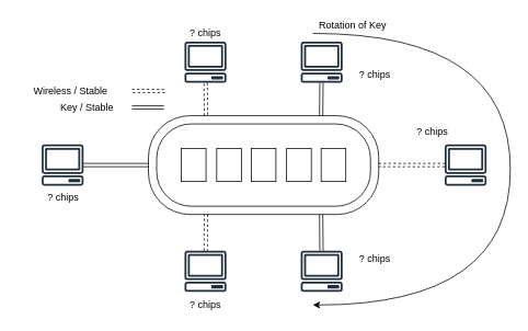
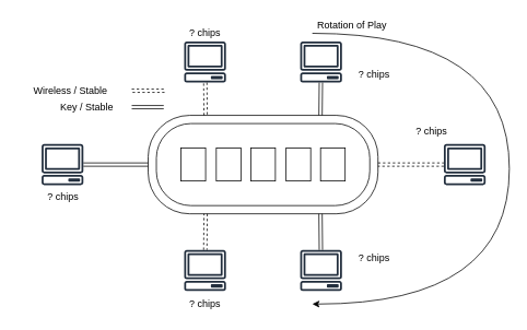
  <mxCell id="0" />
  <mxCell id="1" parent="0" />
  <mxCell id="2" value="" style="rounded=1;whiteSpace=wrap;html=1;arcSize=42;" parent="1" vertex="1"><mxGeometry x="180" y="140" width="280" height="120" as="geometry" /></mxCell>
  <mxCell id="3" value="" style="rounded=1;whiteSpace=wrap;html=1;arcSize=42;" parent="1" vertex="1"><mxGeometry x="189.99" y="150" width="260.01" height="100" as="geometry" /></mxCell>
  <mxCell id="4" value="" style="rounded=0;whiteSpace=wrap;html=1;fontSize=32;spacing=2;verticalAlign=top;spacingTop=-2;" parent="1" vertex="1"><mxGeometry x="220" y="180" width="30" height="40" as="geometry" /></mxCell>
  <mxCell id="5" value="" style="rounded=0;whiteSpace=wrap;html=1;fontSize=32;spacing=2;verticalAlign=top;spacingTop=-2;" parent="1" vertex="1"><mxGeometry x="263" y="180" width="30" height="40" as="geometry" /></mxCell>
  <mxCell id="6" value="" style="rounded=0;whiteSpace=wrap;html=1;fontSize=32;spacing=2;verticalAlign=top;spacingTop=-2;" parent="1" vertex="1"><mxGeometry x="305" y="180" width="30" height="40" as="geometry" /></mxCell>
  <mxCell id="7" value="" style="rounded=0;whiteSpace=wrap;html=1;" parent="1" vertex="1"><mxGeometry x="390" y="180" width="30" height="40" as="geometry" /></mxCell>
  <mxCell id="8" value="" style="rounded=0;whiteSpace=wrap;html=1;" parent="1" vertex="1"><mxGeometry x="348" y="180" width="30" height="40" as="geometry" /></mxCell>
  <mxCell id="9" value="" style="outlineConnect=0;fontColor=#232F3E;gradientColor=none;fillColor=#232F3E;strokeColor=none;dashed=0;verticalLabelPosition=bottom;verticalAlign=top;align=center;html=1;fontSize=12;fontStyle=0;aspect=fixed;pointerEvents=1;shape=mxgraph.aws4.client;" parent="1" vertex="1"><mxGeometry x="50" y="175" width="51.32" height="50" as="geometry" /></mxCell>
  <mxCell id="10" value="" style="outlineConnect=0;fontColor=#232F3E;gradientColor=none;fillColor=#232F3E;strokeColor=none;dashed=0;verticalLabelPosition=bottom;verticalAlign=top;align=center;html=1;fontSize=12;fontStyle=0;aspect=fixed;pointerEvents=1;shape=mxgraph.aws4.client;" parent="1" vertex="1"><mxGeometry x="223.68" y="304" width="51.32" height="50" as="geometry" /></mxCell>
  <mxCell id="11" value="" style="outlineConnect=0;fontColor=#232F3E;gradientColor=none;fillColor=#232F3E;strokeColor=none;dashed=0;verticalLabelPosition=bottom;verticalAlign=top;align=center;html=1;fontSize=12;fontStyle=0;aspect=fixed;pointerEvents=1;shape=mxgraph.aws4.client;" parent="1" vertex="1"><mxGeometry x="365" y="304" width="51.32" height="50" as="geometry" /></mxCell>
  <mxCell id="12" value="" style="outlineConnect=0;fontColor=#232F3E;gradientColor=none;fillColor=#232F3E;strokeColor=none;dashed=0;verticalLabelPosition=bottom;verticalAlign=top;align=center;html=1;fontSize=12;fontStyle=0;aspect=fixed;pointerEvents=1;shape=mxgraph.aws4.client;" parent="1" vertex="1"><mxGeometry x="223.68" y="50" width="51.32" height="50" as="geometry" /></mxCell>
  <mxCell id="13" value="" style="outlineConnect=0;fontColor=#232F3E;gradientColor=none;fillColor=#232F3E;strokeColor=none;dashed=0;verticalLabelPosition=bottom;verticalAlign=top;align=center;html=1;fontSize=12;fontStyle=0;aspect=fixed;pointerEvents=1;shape=mxgraph.aws4.client;" parent="1" vertex="1"><mxGeometry x="365" y="50" width="51.32" height="50" as="geometry" /></mxCell>
  <mxCell id="14" value="" style="outlineConnect=0;fontColor=#232F3E;gradientColor=none;fillColor=#232F3E;strokeColor=none;dashed=0;verticalLabelPosition=bottom;verticalAlign=top;align=center;html=1;fontSize=12;fontStyle=0;aspect=fixed;pointerEvents=1;shape=mxgraph.aws4.client;" parent="1" vertex="1"><mxGeometry x="540" y="175" width="51.32" height="50" as="geometry" /></mxCell>
  <mxCell id="15" value="" style="curved=1;endArrow=classic;html=1;" parent="1" edge="1"><mxGeometry width="50" height="50" relative="1" as="geometry"><mxPoint x="380" y="40" as="sourcePoint" /><mxPoint x="380" y="370" as="targetPoint" /><Array as="points"><mxPoint x="620" y="40" /><mxPoint x="620" y="370" /></Array></mxGeometry></mxCell>
- <mxCell id="16" value="Rotation of Key" style="text;html=1;align=center;verticalAlign=middle;resizable=0;points=[];autosize=1;" parent="1" vertex="1"><mxGeometry x="378" y="20" width="100" height="20" as="geometry" /></mxCell>
+ <mxCell id="16" value="Rotation of Play" style="text;html=1;align=center;verticalAlign=middle;resizable=0;points=[];autosize=1;" parent="1" vertex="1"><mxGeometry x="378" y="20" width="100" height="20" as="geometry" /></mxCell>
  <mxCell id="17" value="" style="endArrow=classic;html=1;entryX=0;entryY=0.5;entryDx=0;entryDy=0;shape=link;" parent="1" source="9" target="2" edge="1"><mxGeometry width="50" height="50" relative="1" as="geometry"><mxPoint x="110" y="220" as="sourcePoint" /><mxPoint x="160" y="170" as="targetPoint" /></mxGeometry></mxCell>
  <mxCell id="18" value="" style="endArrow=classic;html=1;entryX=0.25;entryY=0;entryDx=0;entryDy=0;dashed=1;shape=link;" parent="1" source="12" target="2" edge="1"><mxGeometry width="50" height="50" relative="1" as="geometry"><mxPoint x="140" y="150" as="sourcePoint" /><mxPoint x="190" y="100" as="targetPoint" /></mxGeometry></mxCell>
  <mxCell id="19" value="" style="endArrow=classic;html=1;entryX=0.75;entryY=0;entryDx=0;entryDy=0;shape=link;" parent="1" source="13" target="2" edge="1"><mxGeometry width="50" height="50" relative="1" as="geometry"><mxPoint x="259.594" y="110" as="sourcePoint" /><mxPoint x="260" y="150" as="targetPoint" /></mxGeometry></mxCell>
  <mxCell id="20" value="" style="endArrow=classic;html=1;entryX=0.25;entryY=1;entryDx=0;entryDy=0;dashed=1;shape=link;" parent="1" source="10" target="2" edge="1"><mxGeometry width="50" height="50" relative="1" as="geometry"><mxPoint x="160" y="310" as="sourcePoint" /><mxPoint x="210" y="260" as="targetPoint" /></mxGeometry></mxCell>
  <mxCell id="21" value="" style="endArrow=classic;html=1;entryX=1;entryY=0.5;entryDx=0;entryDy=0;dashed=1;shape=link;" parent="1" source="14" target="2" edge="1"><mxGeometry width="50" height="50" relative="1" as="geometry"><mxPoint x="259.594" y="110" as="sourcePoint" /><mxPoint x="260" y="150" as="targetPoint" /></mxGeometry></mxCell>
  <mxCell id="22" value="" style="endArrow=classic;html=1;shape=link;exitX=0.75;exitY=1;exitDx=0;exitDy=0;" parent="1" source="2" target="11" edge="1"><mxGeometry width="50" height="50" relative="1" as="geometry"><mxPoint x="378.406" y="270" as="sourcePoint" /><mxPoint x="378" y="310" as="targetPoint" /></mxGeometry></mxCell>
  <mxCell id="23" value="" style="group" parent="1" vertex="1" connectable="0"><mxGeometry x="20" y="80" width="180" height="60" as="geometry" /></mxCell>
  <mxCell id="24" value="" style="endArrow=classic;html=1;dashed=1;shape=link;" parent="23" edge="1"><mxGeometry width="50" height="50" relative="1" as="geometry"><mxPoint x="140" y="30" as="sourcePoint" /><mxPoint x="180" y="30" as="targetPoint" /></mxGeometry></mxCell>
  <mxCell id="25" value="" style="endArrow=classic;html=1;shape=link;" parent="23" edge="1"><mxGeometry width="50" height="50" relative="1" as="geometry"><mxPoint x="140" y="50" as="sourcePoint" /><mxPoint x="179" y="50" as="targetPoint" /></mxGeometry></mxCell>
  <mxCell id="26" value="Wireless / Stable" style="text;html=1;align=center;verticalAlign=middle;resizable=0;points=[];autosize=1;" parent="23" vertex="1"><mxGeometry y="20" width="130" height="20" as="geometry" /></mxCell>
  <mxCell id="27" value="Key / Stable" style="text;html=1;align=center;verticalAlign=middle;resizable=0;points=[];autosize=1;" parent="23" vertex="1"><mxGeometry x="40" y="40" width="90" height="20" as="geometry" /></mxCell>
  <mxCell id="28" value="? chips" style="text;html=1;align=center;verticalAlign=middle;resizable=0;points=[];autosize=1;fontSize=12;" vertex="1" parent="1"><mxGeometry x="224.34" y="30" width="50" height="20" as="geometry" /></mxCell>
  <mxCell id="29" value="? chips" style="text;html=1;align=center;verticalAlign=middle;resizable=0;points=[];autosize=1;fontSize=12;" vertex="1" parent="1"><mxGeometry x="50.66" y="230" width="50" height="20" as="geometry" /></mxCell>
  <mxCell id="30" value="? chips" style="text;html=1;align=center;verticalAlign=middle;resizable=0;points=[];autosize=1;fontSize=12;" vertex="1" parent="1"><mxGeometry x="224.34" y="360" width="50" height="20" as="geometry" /></mxCell>
  <mxCell id="31" value="? chips" style="text;html=1;align=center;verticalAlign=middle;resizable=0;points=[];autosize=1;fontSize=12;" vertex="1" parent="1"><mxGeometry x="430" y="304" width="50" height="20" as="geometry" /></mxCell>
  <mxCell id="32" value="? chips" style="text;html=1;align=center;verticalAlign=middle;resizable=0;points=[];autosize=1;fontSize=12;" vertex="1" parent="1"><mxGeometry x="430" y="80" width="50" height="20" as="geometry" /></mxCell>
  <mxCell id="33" value="? chips" style="text;html=1;align=center;verticalAlign=middle;resizable=0;points=[];autosize=1;fontSize=12;" vertex="1" parent="1"><mxGeometry x="500" y="150" width="50" height="20" as="geometry" /></mxCell>
